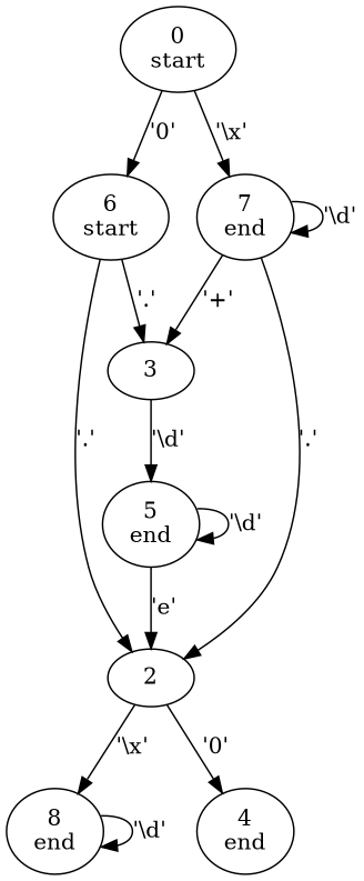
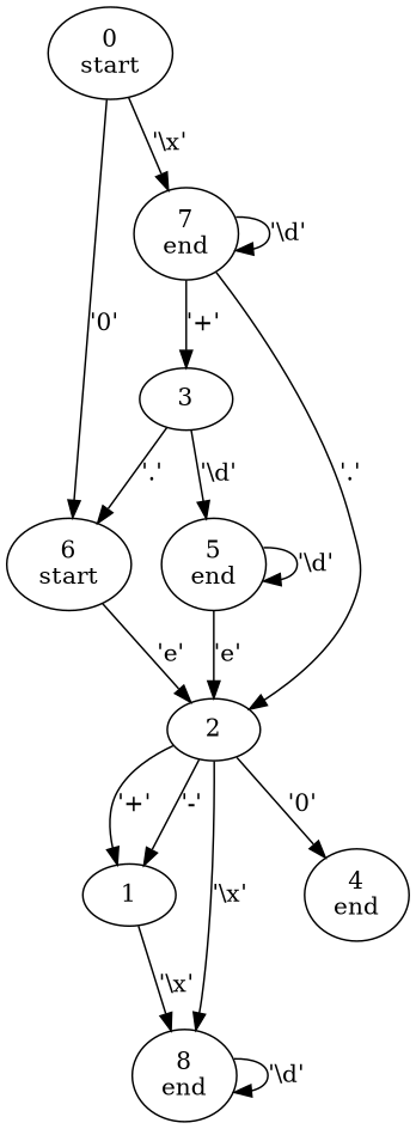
  digraph {
    n1 [label="0\nstart"]
    n2 [label="6\nstart"]
    n3 [label="7\nend"]
    n4 [label=2]
    n5 [label=3]
+   n6 [label=1]
    n7 [label="8\nend"]
    n8 [label="4\nend"]
    n9 [label="5\nend"]
    n1 -> n2 [label="'0'"]
    n1 -> n3 [label="'\\x'"]
-   n2 -> n4 [label="'.'"]
-   n2 -> n5 [label="'.'"]
+   n2 -> n4 [label="'e'"]
+   n5 -> n2 [label="'.'"]
    n3 -> n3 [label="'\\d'"]
    n3 -> n4 [label="'.'"]
    n3 -> n5 [label="'+'"]
+   n4 -> n6 [label="'+'"]
+   n4 -> n6 [label="'-'"]
    n4 -> n7 [label="'\\x'"]
    n4 -> n8 [label="'0'"]
    n5 -> n9 [label="'\\d'"]
+   n6 -> n7 [label="'\\x'"]
    n7 -> n7 [label="'\\d'"]
    n9 -> n4 [label="'e'"]
    n9 -> n9 [label="'\\d'"]
  }
